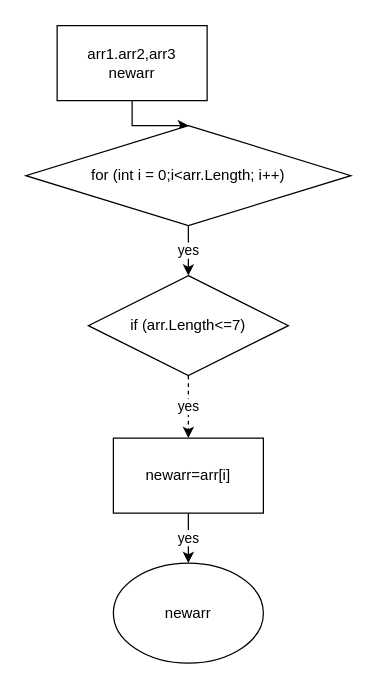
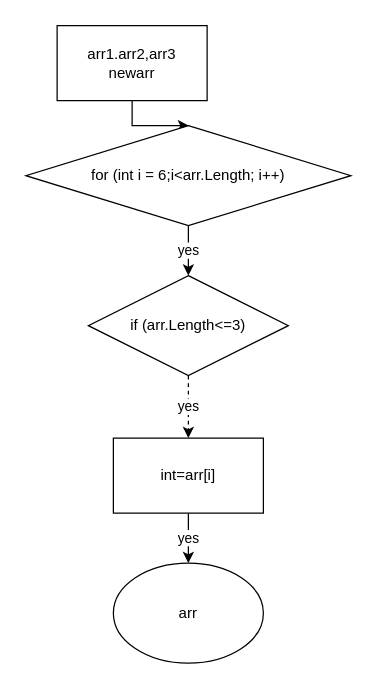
  <mxCell id="0" />
  <mxCell id="1" parent="0" />
  <mxCell id="2" value="" style="edgeStyle=orthogonalEdgeStyle;rounded=0;orthogonalLoop=1;jettySize=auto;html=1;" edge="1" parent="1" source="3"><mxGeometry relative="1" as="geometry"><mxPoint x="150" y="100" as="targetPoint" /></mxGeometry></mxCell>
  <mxCell id="3" value="arr1.arr2,arr3&lt;br&gt;newarr" style="rounded=0;whiteSpace=wrap;html=1;" vertex="1" parent="1"><mxGeometry x="45" y="20" width="120" height="60" as="geometry" /></mxCell>
  <mxCell id="4" value="yes" style="edgeStyle=orthogonalEdgeStyle;rounded=0;orthogonalLoop=1;jettySize=auto;html=1;exitX=0.5;exitY=1;exitDx=0;exitDy=0;entryX=0.5;entryY=0;entryDx=0;entryDy=0;" edge="1" parent="1" source="5" target="7"><mxGeometry relative="1" as="geometry" /></mxCell>
- <mxCell id="5" value="for (int i = 0;i&amp;lt;arr.Length; i++)" style="rhombus;whiteSpace=wrap;html=1;" vertex="1" parent="1"><mxGeometry x="20" y="100" width="260" height="80" as="geometry" /></mxCell>
+ <mxCell id="5" value="for (int i = 6;i&amp;lt;arr.Length; i++)" style="rhombus;whiteSpace=wrap;html=1;" vertex="1" parent="1"><mxGeometry x="20" y="100" width="260" height="80" as="geometry" /></mxCell>
  <mxCell id="6" value="yes" style="edgeStyle=orthogonalEdgeStyle;rounded=0;orthogonalLoop=1;jettySize=auto;html=1;exitX=0.5;exitY=1;exitDx=0;exitDy=0;entryX=0.5;entryY=0;entryDx=0;entryDy=0;dashed=1;" edge="1" parent="1" source="7" target="9"><mxGeometry relative="1" as="geometry" /></mxCell>
- <mxCell id="7" value="if (arr.Length&amp;lt;=7)" style="rhombus;whiteSpace=wrap;html=1;" vertex="1" parent="1"><mxGeometry x="70" y="220" width="160" height="80" as="geometry" /></mxCell>
+ <mxCell id="7" value="if (arr.Length&amp;lt;=3)" style="rhombus;whiteSpace=wrap;html=1;" vertex="1" parent="1"><mxGeometry x="70" y="220" width="160" height="80" as="geometry" /></mxCell>
  <mxCell id="8" value="yes" style="edgeStyle=orthogonalEdgeStyle;rounded=0;orthogonalLoop=1;jettySize=auto;html=1;exitX=0.5;exitY=1;exitDx=0;exitDy=0;entryX=0.5;entryY=0;entryDx=0;entryDy=0;" edge="1" parent="1" source="9" target="10"><mxGeometry relative="1" as="geometry" /></mxCell>
- <mxCell id="9" value="newarr=arr[i]" style="rounded=0;whiteSpace=wrap;html=1;" vertex="1" parent="1"><mxGeometry x="90" y="350" width="120" height="60" as="geometry" /></mxCell>
- <mxCell id="10" value="newarr" style="ellipse;whiteSpace=wrap;html=1;" vertex="1" parent="1"><mxGeometry x="90" y="450" width="120" height="80" as="geometry" /></mxCell>
+ <mxCell id="9" value="int=arr[i]" style="rounded=0;whiteSpace=wrap;html=1;" vertex="1" parent="1"><mxGeometry x="90" y="350" width="120" height="60" as="geometry" /></mxCell>
+ <mxCell id="10" value="arr" style="ellipse;whiteSpace=wrap;html=1;" vertex="1" parent="1"><mxGeometry x="90" y="450" width="120" height="80" as="geometry" /></mxCell>
